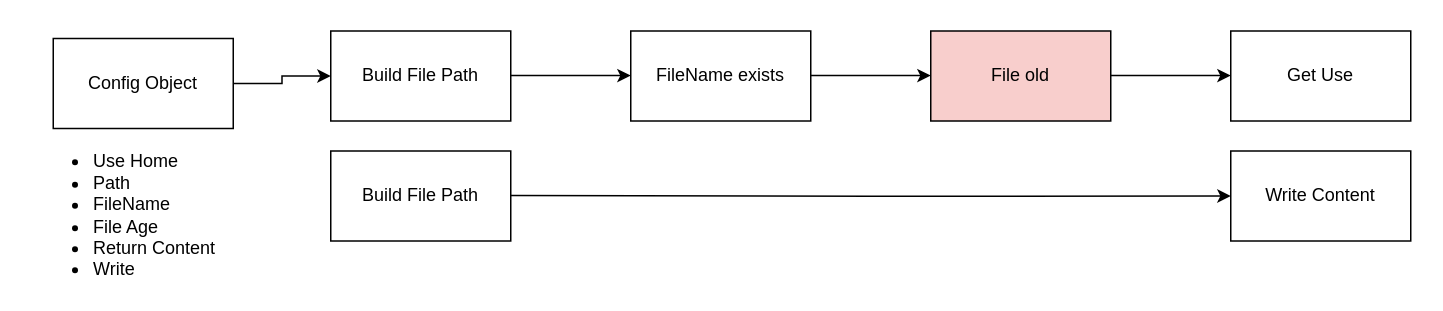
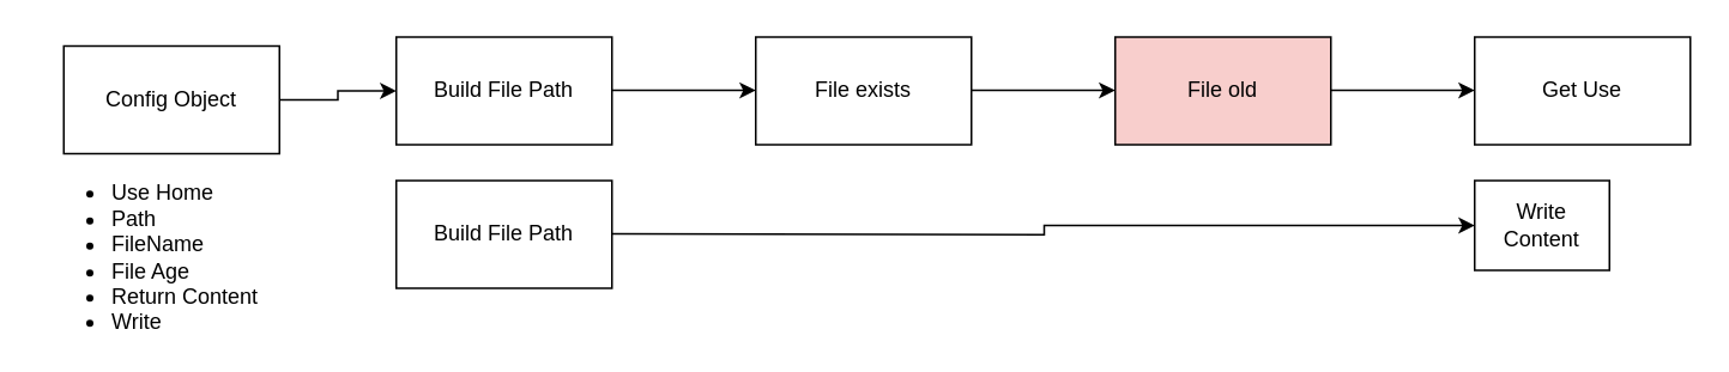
  <mxCell id="0" />
  <mxCell id="1" parent="0" />
  <mxCell id="2" value="" style="edgeStyle=orthogonalEdgeStyle;rounded=0;orthogonalLoop=1;jettySize=auto;html=1;" parent="1" source="3" target="4" edge="1"><mxGeometry relative="1" as="geometry" /></mxCell>
  <mxCell id="3" value="Config Object" style="rounded=0;whiteSpace=wrap;html=1;" parent="1" vertex="1"><mxGeometry x="35" y="25" width="120" height="60" as="geometry" /></mxCell>
  <mxCell id="4" value="Build File Path" style="rounded=0;whiteSpace=wrap;html=1;" parent="1" vertex="1"><mxGeometry x="220" y="20" width="120" height="60" as="geometry" /></mxCell>
- <mxCell id="5" value="FileName exists" style="rounded=0;whiteSpace=wrap;html=1;" parent="1" vertex="1"><mxGeometry x="420" y="20" width="120" height="60" as="geometry" /></mxCell>
+ <mxCell id="5" value="File exists" style="rounded=0;whiteSpace=wrap;html=1;" parent="1" vertex="1"><mxGeometry x="420" y="20" width="120" height="60" as="geometry" /></mxCell>
  <mxCell id="6" value="Get Use" style="rounded=0;whiteSpace=wrap;html=1;" parent="1" vertex="1"><mxGeometry x="820" y="20" width="120" height="60" as="geometry" /></mxCell>
  <mxCell id="7" value="File old" style="rounded=0;whiteSpace=wrap;html=1;fillColor=#f8cecc;" parent="1" vertex="1"><mxGeometry x="620" y="20" width="120" height="60" as="geometry" /></mxCell>
  <mxCell id="8" value="" style="edgeStyle=orthogonalEdgeStyle;rounded=0;orthogonalLoop=1;jettySize=auto;html=1;" parent="1" edge="1"><mxGeometry relative="1" as="geometry"><mxPoint x="340" y="49.71" as="sourcePoint" /><mxPoint x="420" y="49.71" as="targetPoint" /></mxGeometry></mxCell>
  <mxCell id="9" value="" style="edgeStyle=orthogonalEdgeStyle;rounded=0;orthogonalLoop=1;jettySize=auto;html=1;" parent="1" edge="1"><mxGeometry relative="1" as="geometry"><mxPoint x="540" y="49.71" as="sourcePoint" /><mxPoint x="620" y="49.71" as="targetPoint" /></mxGeometry></mxCell>
  <mxCell id="10" value="" style="edgeStyle=orthogonalEdgeStyle;rounded=0;orthogonalLoop=1;jettySize=auto;html=1;" parent="1" edge="1"><mxGeometry relative="1" as="geometry"><mxPoint x="740" y="49.71" as="sourcePoint" /><mxPoint x="820" y="49.71" as="targetPoint" /></mxGeometry></mxCell>
  <mxCell id="11" value="&lt;div align=&quot;left&quot;&gt;&lt;ul&gt;&lt;li&gt;Use Home&lt;/li&gt;&lt;li&gt;Path&lt;/li&gt;&lt;li&gt;FileName&lt;/li&gt;&lt;li&gt;File Age&lt;/li&gt;&lt;li&gt;&lt;div&gt;Return Content&lt;br&gt;&lt;/div&gt;&lt;/li&gt;&lt;li&gt;Write&lt;/li&gt;&lt;/ul&gt;&lt;/div&gt;" style="text;html=1;strokeColor=none;fillColor=none;align=left;verticalAlign=middle;whiteSpace=wrap;rounded=0;fontColor=#000000;" parent="1" vertex="1"><mxGeometry x="20" y="100" width="140" height="85" as="geometry" /></mxCell>
  <mxCell id="12" value="Build File Path" style="rounded=0;whiteSpace=wrap;html=1;" parent="1" vertex="1"><mxGeometry x="220" y="100" width="120" height="60" as="geometry" /></mxCell>
- <mxCell id="13" value="Write Content" style="rounded=0;whiteSpace=wrap;html=1;" parent="1" vertex="1"><mxGeometry x="820" y="100" width="120" height="60" as="geometry" /></mxCell>
+ <mxCell id="13" value="Write Content" style="rounded=0;whiteSpace=wrap;html=1;" parent="1" vertex="1"><mxGeometry x="820" y="100" width="75" height="50" as="geometry" /></mxCell>
  <mxCell id="14" value="" style="edgeStyle=orthogonalEdgeStyle;rounded=0;orthogonalLoop=1;jettySize=auto;html=1;entryX=0;entryY=0.5;entryDx=0;entryDy=0;" parent="1" target="13" edge="1"><mxGeometry relative="1" as="geometry"><mxPoint x="340" y="129.71" as="sourcePoint" /><mxPoint x="420" y="129.71" as="targetPoint" /></mxGeometry></mxCell>
